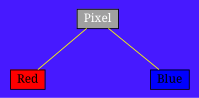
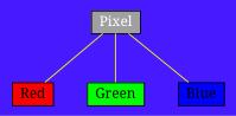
  digraph {
    bgcolor=".7 .9 1"
    nodesep=0.25
    ranksep=0.5
    fontname="Noto Serif"
    node [fontcolor=black fontname="Noto Serif" fontsize=14.0 shape=plaintext]
    edge [arrowhead=none arrowtail=diamond color=yellow fontcolor=black fontname="Noto Serif" fontsize=10.0 headport=p labelfontname=Helvetica labelfontsize=10 tailport=p]
    n1 [fontcolor=white label=<<table title="Pixel" border="0" cellborder="1" cellspacing="0" cellpadding="2" port="p" bgcolor="#a0a0a0"> 		<tr><td><table border="0" cellspacing="0" cellpadding="1"> <tr><td align="center" balign="center"> Pixel </td></tr> 		</table></td></tr> 		</table>>]
    n2 [label=<<table title="Red" border="0" cellborder="1" cellspacing="0" cellpadding="2" port="p" bgcolor="red"> 		<tr><td><table border="0" cellspacing="0" cellpadding="1"> <tr><td align="center" balign="center"> Red </td></tr> 		</table></td></tr> 		</table>>]
+   n3 [label=<<table title="Green" border="0" cellborder="1" cellspacing="0" cellpadding="2" port="p" bgcolor="green"> 		<tr><td><table border="0" cellspacing="0" cellpadding="1"> <tr><td align="center" balign="center"> Green </td></tr> 		</table></td></tr> 		</table>>]
    n4 [label=<<table title="Blue" border="0" cellborder="1" cellspacing="0" cellpadding="2" port="p" bgcolor="blue"> 		<tr><td><table border="0" cellspacing="0" cellpadding="1"> <tr><td align="center" balign="center"> Blue </td></tr> 		</table></td></tr> 		</table>>]
    n1 -> n2
+   n1 -> n3
    n1 -> n4
  }
